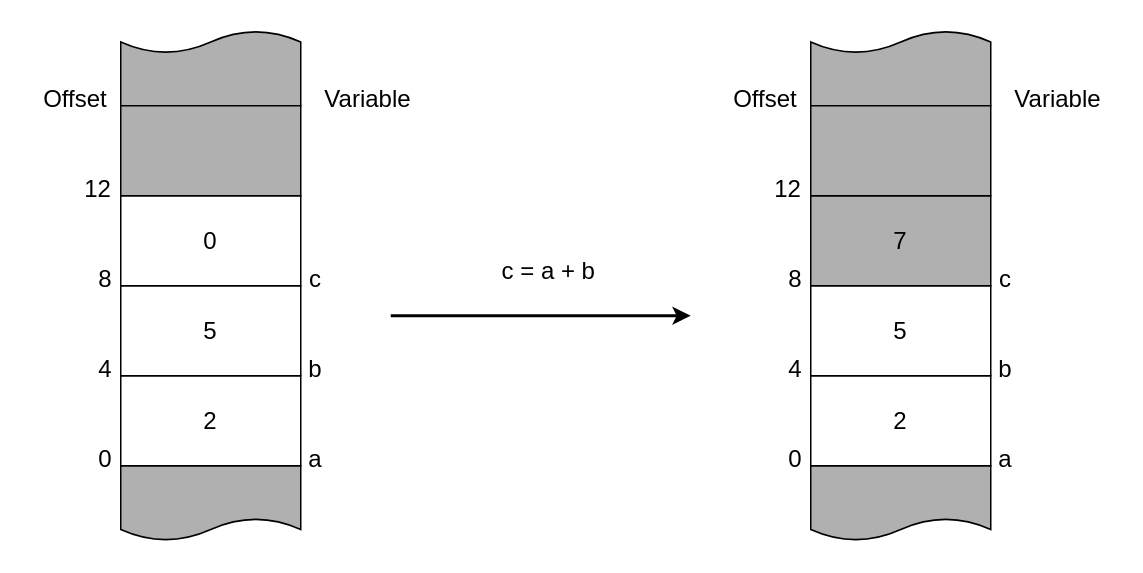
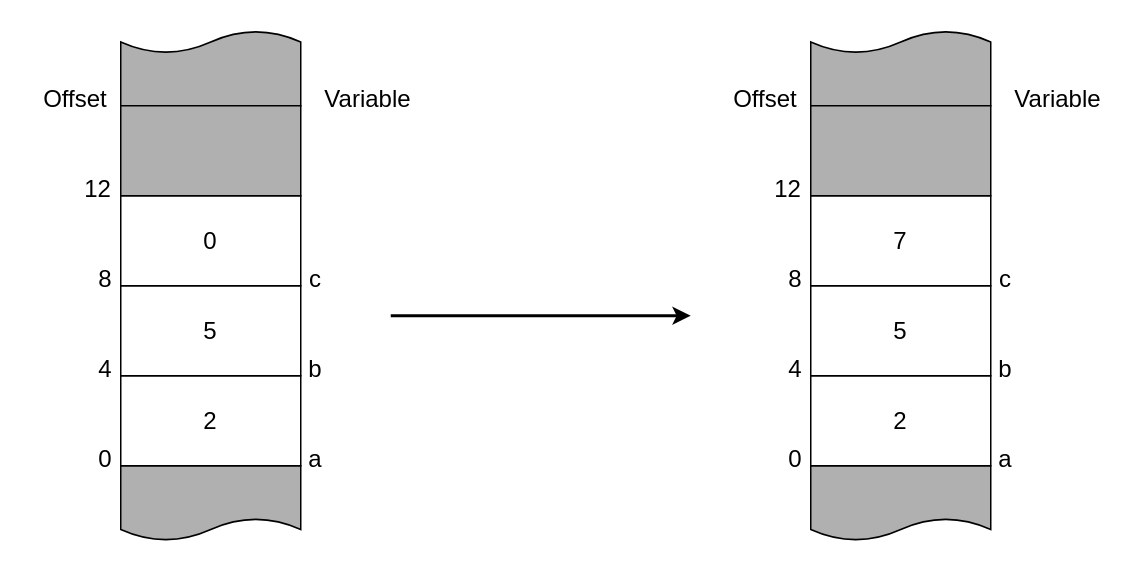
  <mxCell id="0" />
  <mxCell id="1" parent="0" />
  <mxCell id="2" value="" style="shape=document;whiteSpace=wrap;html=1;boundedLbl=1;rotation=-180;fillColor=#B0B0B0;" parent="1" vertex="1"><mxGeometry x="80" y="20" width="120" height="50" as="geometry" /></mxCell>
  <mxCell id="3" value="" style="shape=document;whiteSpace=wrap;html=1;boundedLbl=1;rotation=0;fillColor=#B0B0B0;" parent="1" vertex="1"><mxGeometry x="80" y="310" width="120" height="50" as="geometry" /></mxCell>
  <mxCell id="4" value="2" style="rounded=0;whiteSpace=wrap;html=1;fontSize=16;" parent="1" vertex="1"><mxGeometry x="80" y="250" width="120" height="60" as="geometry" /></mxCell>
  <mxCell id="5" value="5" style="rounded=0;whiteSpace=wrap;html=1;fontSize=16;" parent="1" vertex="1"><mxGeometry x="80" y="190" width="120" height="60" as="geometry" /></mxCell>
  <mxCell id="6" value="0" style="rounded=0;whiteSpace=wrap;html=1;fontSize=16;" parent="1" vertex="1"><mxGeometry x="80" y="130" width="120" height="60" as="geometry" /></mxCell>
  <mxCell id="7" value="" style="rounded=0;whiteSpace=wrap;html=1;fillColor=#B0B0B0;" parent="1" vertex="1"><mxGeometry x="80" y="70" width="120" height="60" as="geometry" /></mxCell>
  <mxCell id="8" value="Offset" style="text;html=1;strokeColor=none;fillColor=none;align=center;verticalAlign=middle;whiteSpace=wrap;rounded=0;fontSize=16;" parent="1" vertex="1"><mxGeometry x="20" y="50" width="60" height="30" as="geometry" /></mxCell>
  <mxCell id="9" value="0" style="text;html=1;strokeColor=none;fillColor=none;align=center;verticalAlign=middle;whiteSpace=wrap;rounded=0;fontSize=16;" parent="1" vertex="1"><mxGeometry x="60" y="290" width="20" height="30" as="geometry" /></mxCell>
  <mxCell id="10" value="4" style="text;html=1;strokeColor=none;fillColor=none;align=center;verticalAlign=middle;whiteSpace=wrap;rounded=0;fontSize=16;" parent="1" vertex="1"><mxGeometry x="60" y="230" width="20" height="30" as="geometry" /></mxCell>
  <mxCell id="11" value="8" style="text;html=1;strokeColor=none;fillColor=none;align=center;verticalAlign=middle;whiteSpace=wrap;rounded=0;fontSize=16;" parent="1" vertex="1"><mxGeometry x="60" y="170" width="20" height="30" as="geometry" /></mxCell>
  <mxCell id="12" value="12" style="text;html=1;strokeColor=none;fillColor=none;align=center;verticalAlign=middle;whiteSpace=wrap;rounded=0;fontSize=16;" parent="1" vertex="1"><mxGeometry x="50" y="110" width="30" height="30" as="geometry" /></mxCell>
  <mxCell id="13" value="Variable" style="text;html=1;strokeColor=none;fillColor=none;align=center;verticalAlign=middle;whiteSpace=wrap;rounded=0;fontSize=16;" parent="1" vertex="1"><mxGeometry x="210" y="50" width="70" height="30" as="geometry" /></mxCell>
  <mxCell id="14" value="a" style="text;html=1;strokeColor=none;fillColor=none;align=center;verticalAlign=middle;whiteSpace=wrap;rounded=0;fontSize=16;" parent="1" vertex="1"><mxGeometry x="200" y="290" width="20" height="30" as="geometry" /></mxCell>
  <mxCell id="15" value="b" style="text;html=1;strokeColor=none;fillColor=none;align=center;verticalAlign=middle;whiteSpace=wrap;rounded=0;fontSize=16;" parent="1" vertex="1"><mxGeometry x="200" y="230" width="20" height="30" as="geometry" /></mxCell>
  <mxCell id="16" value="c" style="text;html=1;strokeColor=none;fillColor=none;align=center;verticalAlign=middle;whiteSpace=wrap;rounded=0;fontSize=16;" parent="1" vertex="1"><mxGeometry x="200" y="170" width="20" height="30" as="geometry" /></mxCell>
  <mxCell id="17" value="" style="shape=document;whiteSpace=wrap;html=1;boundedLbl=1;rotation=-180;fillColor=#B0B0B0;" parent="1" vertex="1"><mxGeometry x="540" y="20" width="120" height="50" as="geometry" /></mxCell>
  <mxCell id="18" value="" style="shape=document;whiteSpace=wrap;html=1;boundedLbl=1;rotation=0;fillColor=#B0B0B0;" parent="1" vertex="1"><mxGeometry x="540" y="310" width="120" height="50" as="geometry" /></mxCell>
  <mxCell id="19" value="2" style="rounded=0;whiteSpace=wrap;html=1;fontSize=16;" parent="1" vertex="1"><mxGeometry x="540" y="250" width="120" height="60" as="geometry" /></mxCell>
  <mxCell id="20" value="5" style="rounded=0;whiteSpace=wrap;html=1;fontSize=16;" parent="1" vertex="1"><mxGeometry x="540" y="190" width="120" height="60" as="geometry" /></mxCell>
- <mxCell id="21" value="7" style="rounded=0;whiteSpace=wrap;html=1;fontSize=16;fillColor=#b0b0b0;" parent="1" vertex="1"><mxGeometry x="540" y="130" width="120" height="60" as="geometry" /></mxCell>
+ <mxCell id="21" value="7" style="rounded=0;whiteSpace=wrap;html=1;fontSize=16;" parent="1" vertex="1"><mxGeometry x="540" y="130" width="120" height="60" as="geometry" /></mxCell>
  <mxCell id="22" value="" style="rounded=0;whiteSpace=wrap;html=1;fillColor=#B0B0B0;" parent="1" vertex="1"><mxGeometry x="540" y="70" width="120" height="60" as="geometry" /></mxCell>
  <mxCell id="23" value="Offset" style="text;html=1;strokeColor=none;fillColor=none;align=center;verticalAlign=middle;whiteSpace=wrap;rounded=0;fontSize=16;" parent="1" vertex="1"><mxGeometry x="480" y="50" width="60" height="30" as="geometry" /></mxCell>
  <mxCell id="24" value="0" style="text;html=1;strokeColor=none;fillColor=none;align=center;verticalAlign=middle;whiteSpace=wrap;rounded=0;fontSize=16;" parent="1" vertex="1"><mxGeometry x="520" y="290" width="20" height="30" as="geometry" /></mxCell>
  <mxCell id="25" value="4" style="text;html=1;strokeColor=none;fillColor=none;align=center;verticalAlign=middle;whiteSpace=wrap;rounded=0;fontSize=16;" parent="1" vertex="1"><mxGeometry x="520" y="230" width="20" height="30" as="geometry" /></mxCell>
  <mxCell id="26" value="8" style="text;html=1;strokeColor=none;fillColor=none;align=center;verticalAlign=middle;whiteSpace=wrap;rounded=0;fontSize=16;" parent="1" vertex="1"><mxGeometry x="520" y="170" width="20" height="30" as="geometry" /></mxCell>
  <mxCell id="27" value="12" style="text;html=1;strokeColor=none;fillColor=none;align=center;verticalAlign=middle;whiteSpace=wrap;rounded=0;fontSize=16;" parent="1" vertex="1"><mxGeometry x="510" y="110" width="30" height="30" as="geometry" /></mxCell>
  <mxCell id="28" value="Variable" style="text;html=1;strokeColor=none;fillColor=none;align=center;verticalAlign=middle;whiteSpace=wrap;rounded=0;fontSize=16;" parent="1" vertex="1"><mxGeometry x="670" y="50" width="70" height="30" as="geometry" /></mxCell>
  <mxCell id="29" value="a" style="text;html=1;strokeColor=none;fillColor=none;align=center;verticalAlign=middle;whiteSpace=wrap;rounded=0;fontSize=16;" parent="1" vertex="1"><mxGeometry x="660" y="290" width="20" height="30" as="geometry" /></mxCell>
  <mxCell id="30" value="b" style="text;html=1;strokeColor=none;fillColor=none;align=center;verticalAlign=middle;whiteSpace=wrap;rounded=0;fontSize=16;" parent="1" vertex="1"><mxGeometry x="660" y="230" width="20" height="30" as="geometry" /></mxCell>
  <mxCell id="31" value="c" style="text;html=1;strokeColor=none;fillColor=none;align=center;verticalAlign=middle;whiteSpace=wrap;rounded=0;fontSize=16;" parent="1" vertex="1"><mxGeometry x="660" y="170" width="20" height="30" as="geometry" /></mxCell>
  <mxCell id="32" value="" style="endArrow=classic;html=1;fontSize=16;strokeWidth=2;" parent="1" edge="1"><mxGeometry width="50" height="50" relative="1" as="geometry"><mxPoint x="260" y="210" as="sourcePoint" /><mxPoint x="460" y="210" as="targetPoint" /></mxGeometry></mxCell>
- <mxCell id="33" value="c = a + b" style="text;html=1;align=center;verticalAlign=middle;resizable=0;points=[];autosize=1;fontSize=16;" parent="1" vertex="1"><mxGeometry x="320" y="170" width="90" height="20" as="geometry" /></mxCell>
